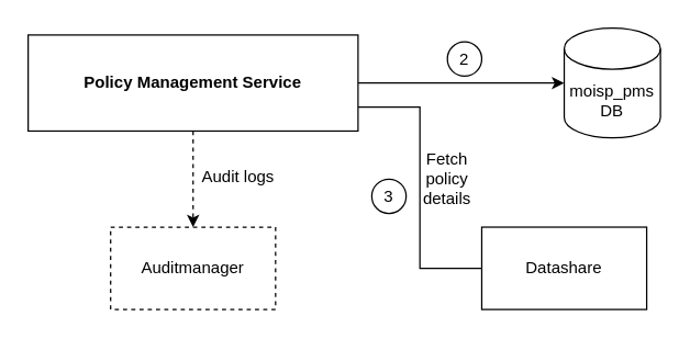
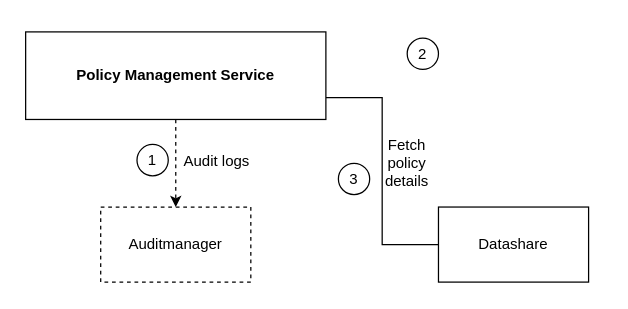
  <mxCell id="0" />
  <mxCell id="1" parent="0" />
- <mxCell id="2" style="edgeStyle=orthogonalEdgeStyle;rounded=0;orthogonalLoop=1;jettySize=auto;html=1;" edge="1" parent="1" source="5" target="6"><mxGeometry relative="1" as="geometry" /></mxCell>
  <mxCell id="3" style="edgeStyle=orthogonalEdgeStyle;rounded=0;orthogonalLoop=1;jettySize=auto;html=1;entryX=0.5;entryY=0;entryDx=0;entryDy=0;dashed=1;" edge="1" parent="1" source="5" target="7"><mxGeometry relative="1" as="geometry" /></mxCell>
  <mxCell id="4" style="edgeStyle=orthogonalEdgeStyle;rounded=0;orthogonalLoop=1;jettySize=auto;html=1;entryX=0;entryY=0.5;entryDx=0;entryDy=0;exitX=1;exitY=0.75;exitDx=0;exitDy=0;endArrow=none;" edge="1" parent="1" source="5" target="9"><mxGeometry relative="1" as="geometry" /></mxCell>
  <mxCell id="5" value="&lt;b&gt;Policy Management Service&lt;/b&gt;" style="rounded=0;whiteSpace=wrap;html=1;" vertex="1" parent="1"><mxGeometry x="20" y="25" width="240" height="70" as="geometry" /></mxCell>
- <mxCell id="6" value="moisp_pms&lt;br&gt;DB" style="shape=cylinder3;whiteSpace=wrap;html=1;boundedLbl=1;backgroundOutline=1;size=15;" vertex="1" parent="1"><mxGeometry x="410" y="20" width="70" height="80" as="geometry" /></mxCell>
  <mxCell id="7" value="Auditmanager" style="rounded=0;whiteSpace=wrap;html=1;dashed=1;" vertex="1" parent="1"><mxGeometry x="80" y="165" width="120" height="60" as="geometry" /></mxCell>
  <mxCell id="8" value="Audit logs" style="text;html=1;strokeColor=none;fillColor=none;align=center;verticalAlign=middle;whiteSpace=wrap;rounded=0;" vertex="1" parent="1"><mxGeometry x="143" y="114" width="60" height="30" as="geometry" /></mxCell>
  <mxCell id="9" value="Datashare" style="rounded=0;whiteSpace=wrap;html=1;" vertex="1" parent="1"><mxGeometry x="350" y="165" width="120" height="60" as="geometry" /></mxCell>
  <mxCell id="10" value="Fetch policy details" style="text;html=1;strokeColor=none;fillColor=none;align=center;verticalAlign=middle;whiteSpace=wrap;rounded=0;" vertex="1" parent="1"><mxGeometry x="295" y="115" width="60" height="30" as="geometry" /></mxCell>
+ <mxCell id="11" value="1" style="ellipse;whiteSpace=wrap;html=1;aspect=fixed;" vertex="1" parent="1"><mxGeometry x="109" y="115" width="25" height="25" as="geometry" /></mxCell>
  <mxCell id="12" value="2" style="ellipse;whiteSpace=wrap;html=1;aspect=fixed;" vertex="1" parent="1"><mxGeometry x="325" y="30" width="25" height="25" as="geometry" /></mxCell>
  <mxCell id="13" value="3" style="ellipse;whiteSpace=wrap;html=1;aspect=fixed;" vertex="1" parent="1"><mxGeometry x="270" y="130" width="25" height="25" as="geometry" /></mxCell>
